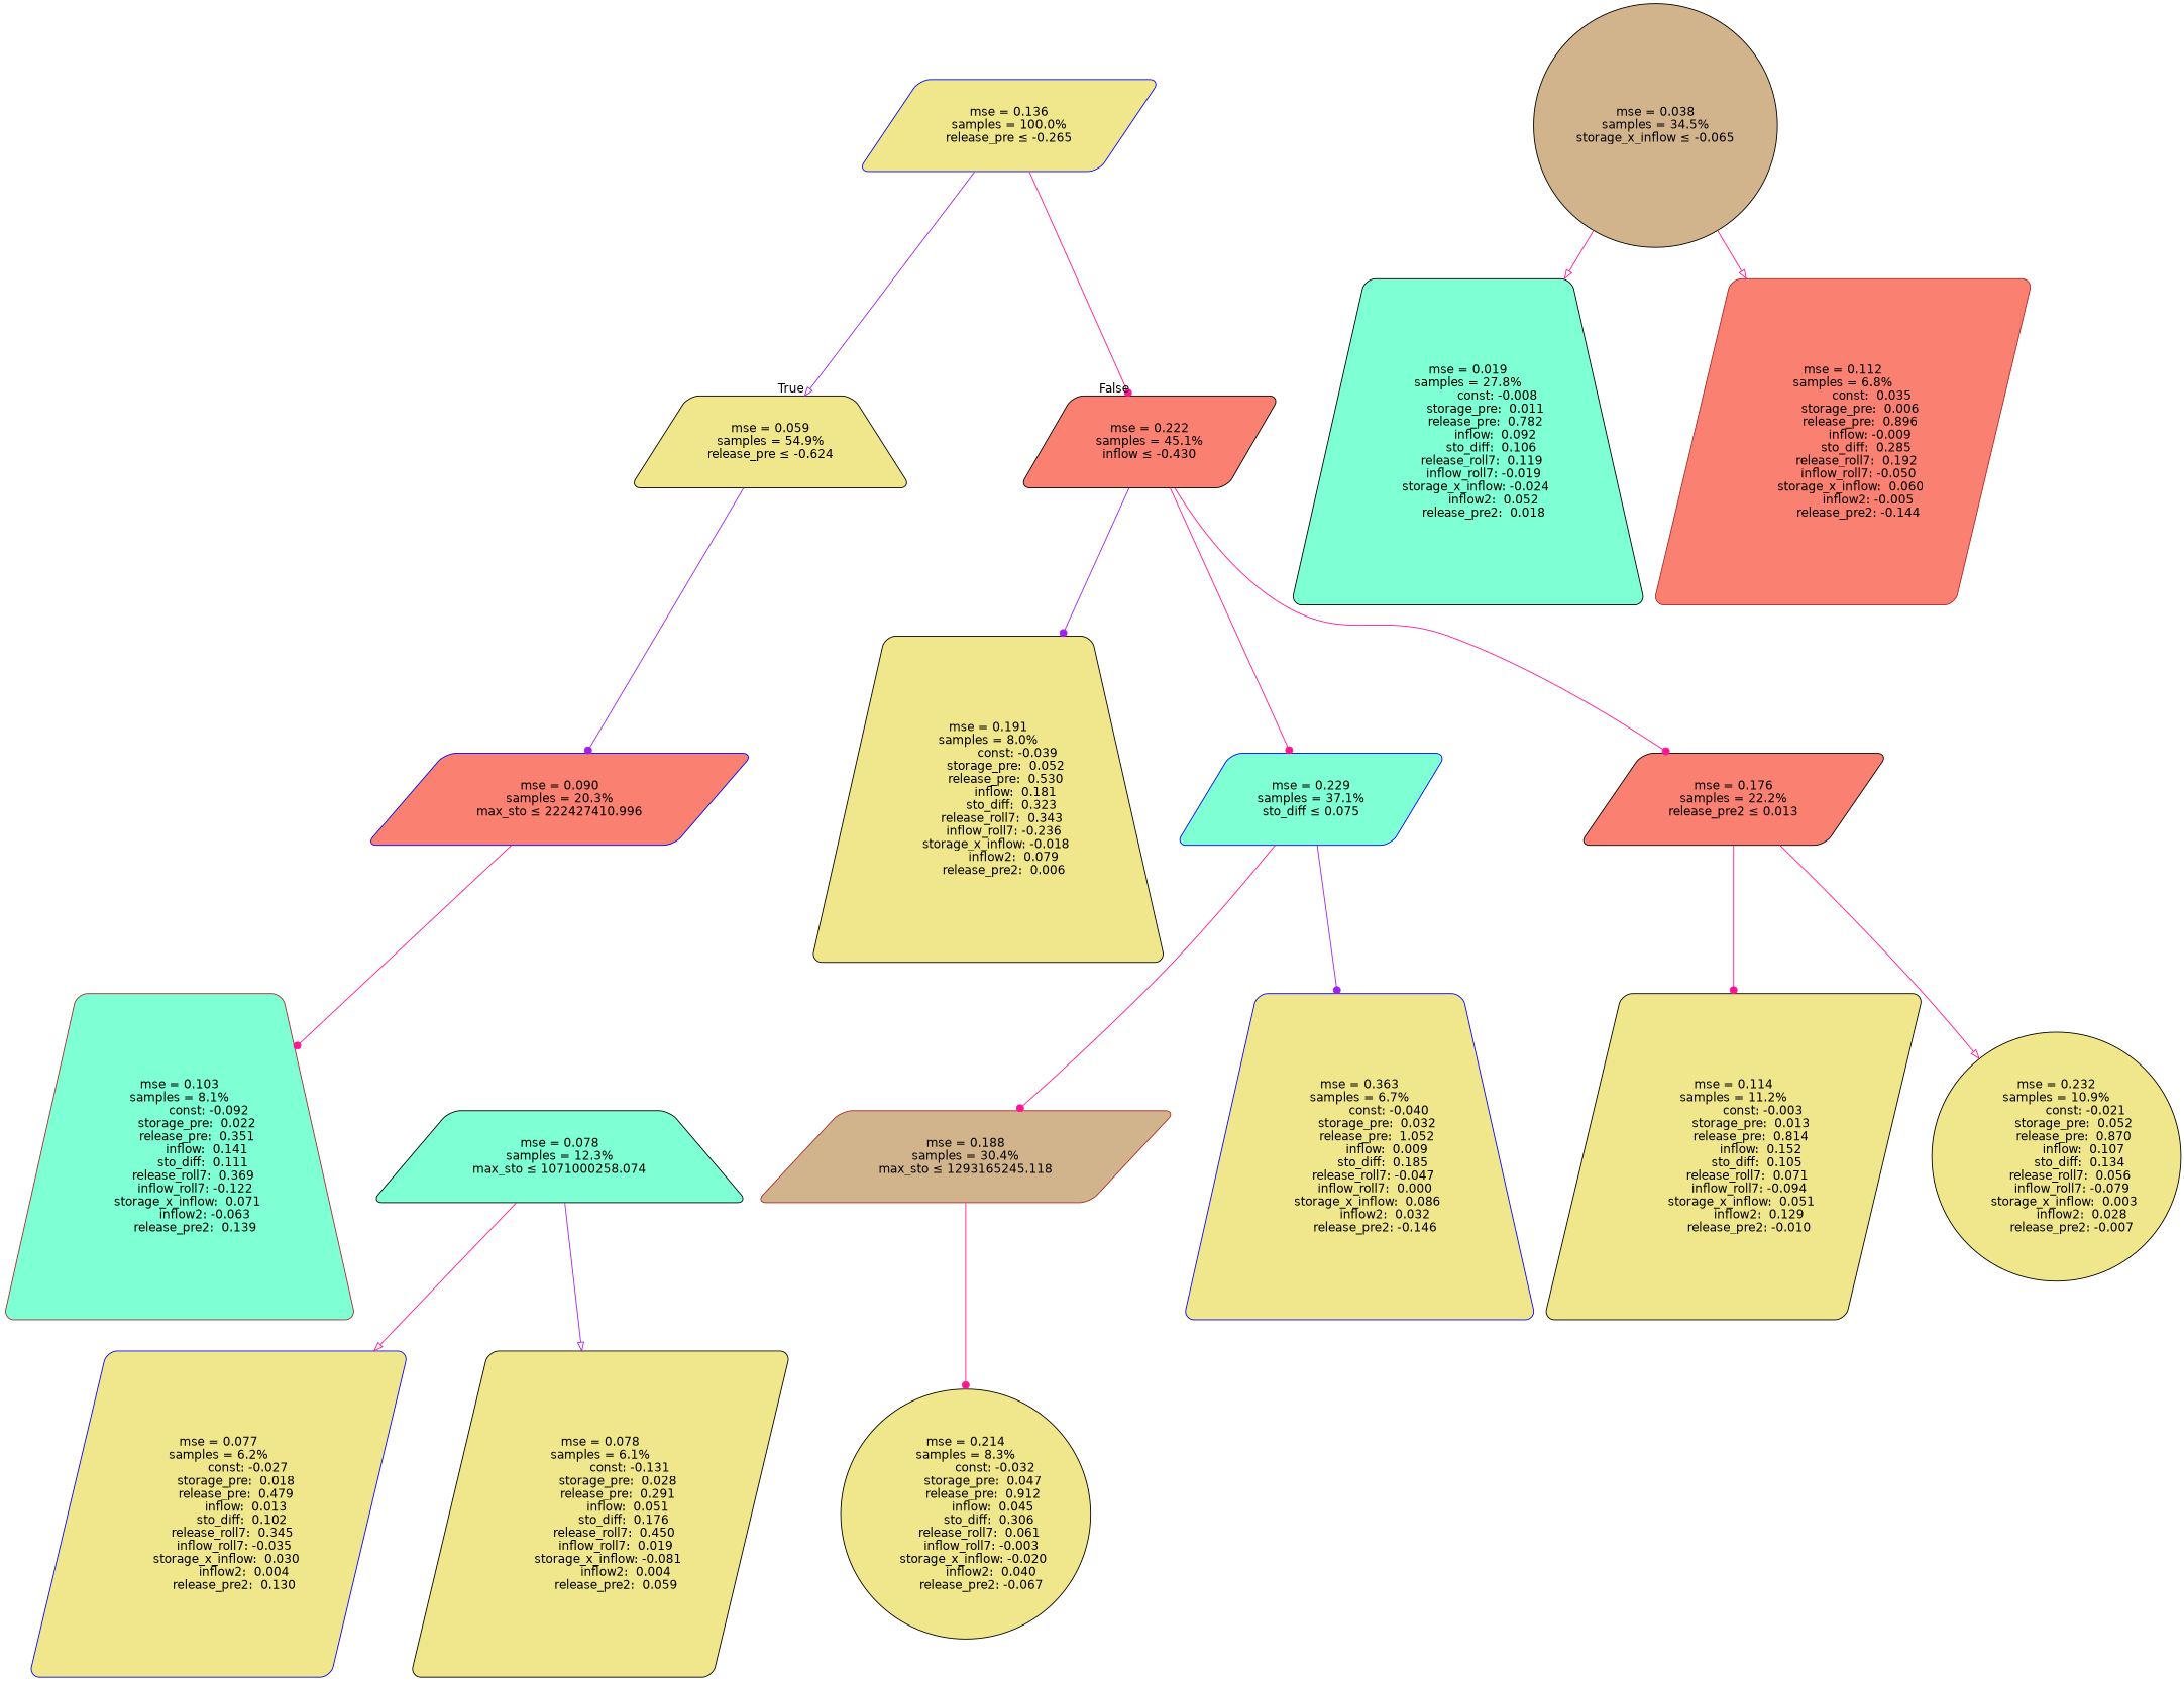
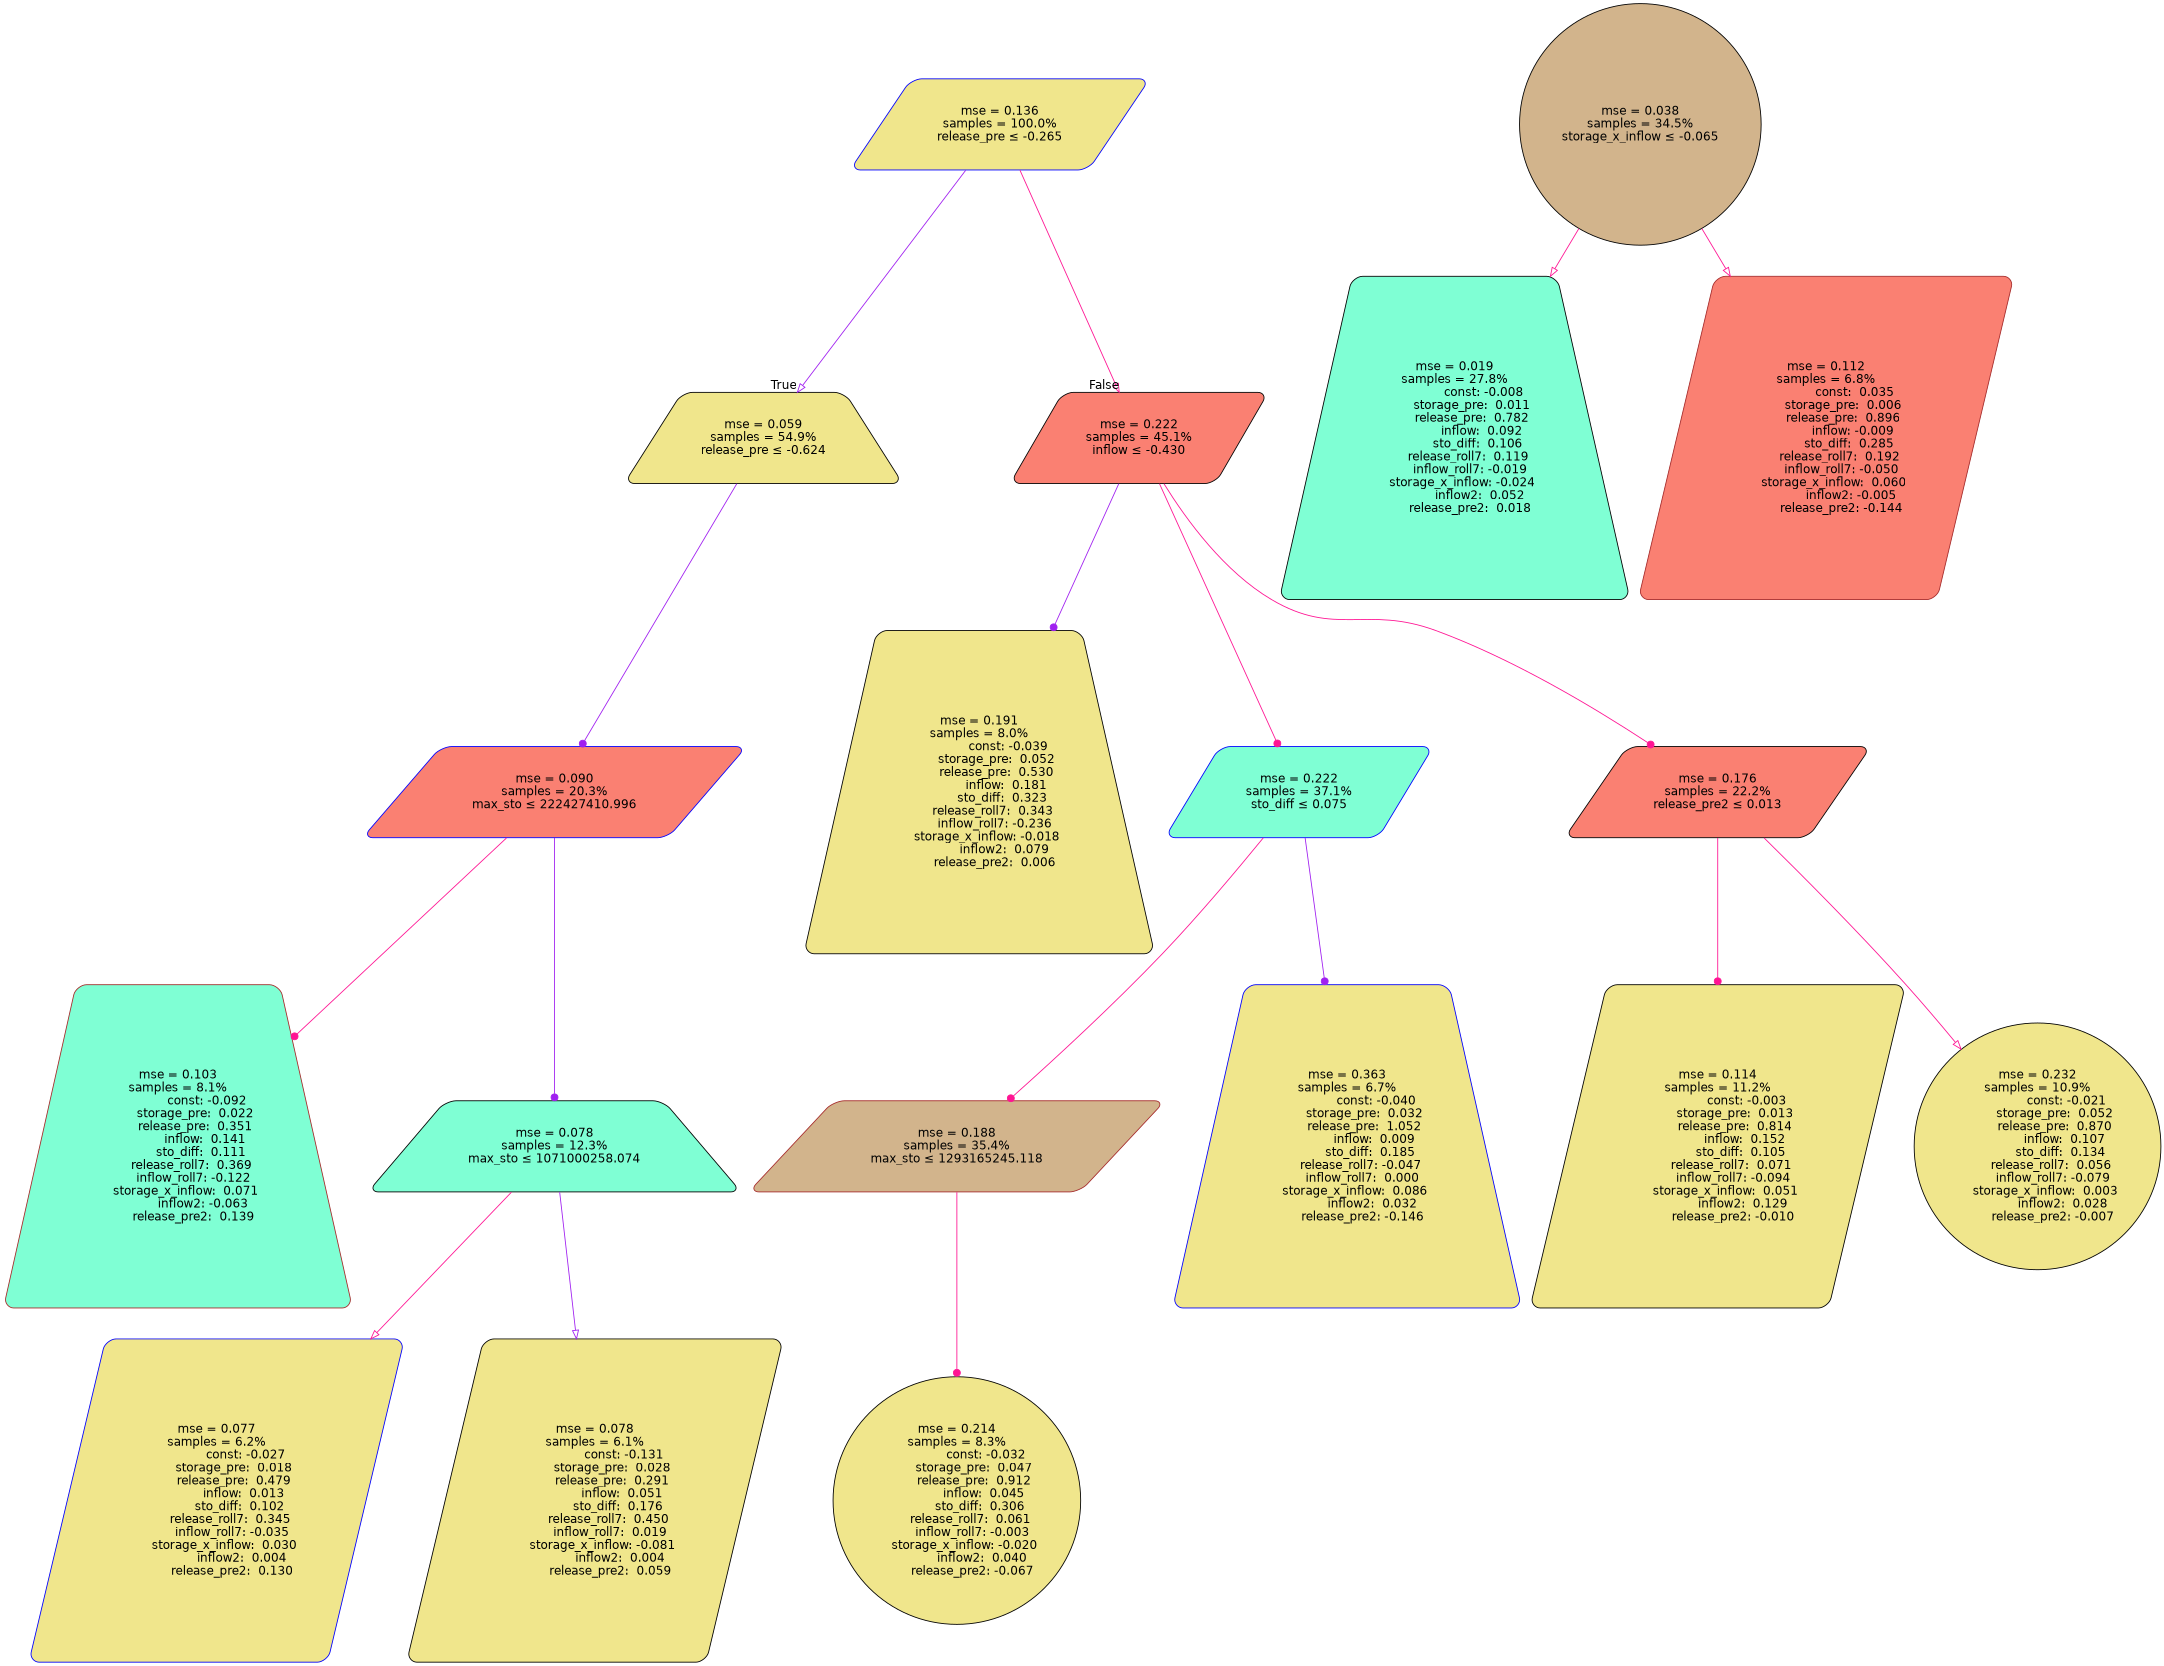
  digraph {
    node [color=black fillcolor=khaki fontname=helvetica shape=parallelogram style="filled, rounded"]
    edge [arrowhead=dot color=deeppink fontname=helvetica]
    n1 [color=blue label="mse = 0.136\nsamples = 100.0%\nrelease_pre &le; -0.265"]
    n2 [label="mse = 0.059\nsamples = 54.9%\nrelease_pre &le; -0.624" shape=trapezium]
    n3 [fillcolor=salmon label="mse = 0.222\nsamples = 45.1%\ninflow &le; -0.430"]
    n4 [color=blue fillcolor=salmon label="mse = 0.090\nsamples = 20.3%\nmax_sto &le; 222427410.996"]
    n5 [label="mse = 0.191\nsamples = 8.0%\n               const: -0.039\n         storage_pre:  0.052\n         release_pre:  0.530\n              inflow:  0.181\n            sto_diff:  0.323\n       release_roll7:  0.343\n        inflow_roll7: -0.236\n    storage_x_inflow: -0.018\n             inflow2:  0.079\n        release_pre2:  0.006" shape=trapezium]
-   n6 [color=blue fillcolor=aquamarine label="mse = 0.229\nsamples = 37.1%\nsto_diff &le; 0.075"]
+   n6 [color=blue fillcolor=aquamarine label="mse = 0.222\nsamples = 37.1%\nsto_diff &le; 0.075"]
    n7 [fillcolor=salmon label="mse = 0.176\nsamples = 22.2%\nrelease_pre2 &le; 0.013"]
    n8 [color=brown fillcolor=aquamarine label="mse = 0.103\nsamples = 8.1%\n               const: -0.092\n         storage_pre:  0.022\n         release_pre:  0.351\n              inflow:  0.141\n            sto_diff:  0.111\n       release_roll7:  0.369\n        inflow_roll7: -0.122\n    storage_x_inflow:  0.071\n             inflow2: -0.063\n        release_pre2:  0.139" shape=trapezium]
    n9 [fillcolor=aquamarine label="mse = 0.078\nsamples = 12.3%\nmax_sto &le; 1071000258.074" shape=trapezium]
    n10 [fillcolor=tan label="mse = 0.038\nsamples = 34.5%\nstorage_x_inflow &le; -0.065" shape=circle]
    n11 [fillcolor=aquamarine label="mse = 0.019\nsamples = 27.8%\n               const: -0.008\n         storage_pre:  0.011\n         release_pre:  0.782\n              inflow:  0.092\n            sto_diff:  0.106\n       release_roll7:  0.119\n        inflow_roll7: -0.019\n    storage_x_inflow: -0.024\n             inflow2:  0.052\n        release_pre2:  0.018" shape=trapezium]
    n12 [color=brown fillcolor=salmon label="mse = 0.112\nsamples = 6.8%\n               const:  0.035\n         storage_pre:  0.006\n         release_pre:  0.896\n              inflow: -0.009\n            sto_diff:  0.285\n       release_roll7:  0.192\n        inflow_roll7: -0.050\n    storage_x_inflow:  0.060\n             inflow2: -0.005\n        release_pre2: -0.144"]
    n13 [color=blue label="mse = 0.077\nsamples = 6.2%\n               const: -0.027\n         storage_pre:  0.018\n         release_pre:  0.479\n              inflow:  0.013\n            sto_diff:  0.102\n       release_roll7:  0.345\n        inflow_roll7: -0.035\n    storage_x_inflow:  0.030\n             inflow2:  0.004\n        release_pre2:  0.130"]
    n14 [label="mse = 0.078\nsamples = 6.1%\n               const: -0.131\n         storage_pre:  0.028\n         release_pre:  0.291\n              inflow:  0.051\n            sto_diff:  0.176\n       release_roll7:  0.450\n        inflow_roll7:  0.019\n    storage_x_inflow: -0.081\n             inflow2:  0.004\n        release_pre2:  0.059"]
-   n15 [color=brown fillcolor=tan label="mse = 0.188\nsamples = 30.4%\nmax_sto &le; 1293165245.118"]
+   n15 [color=brown fillcolor=tan label="mse = 0.188\nsamples = 35.4%\nmax_sto &le; 1293165245.118"]
    n16 [color=blue label="mse = 0.363\nsamples = 6.7%\n               const: -0.040\n         storage_pre:  0.032\n         release_pre:  1.052\n              inflow:  0.009\n            sto_diff:  0.185\n       release_roll7: -0.047\n        inflow_roll7:  0.000\n    storage_x_inflow:  0.086\n             inflow2:  0.032\n        release_pre2: -0.146" shape=trapezium]
    n17 [label="mse = 0.214\nsamples = 8.3%\n               const: -0.032\n         storage_pre:  0.047\n         release_pre:  0.912\n              inflow:  0.045\n            sto_diff:  0.306\n       release_roll7:  0.061\n        inflow_roll7: -0.003\n    storage_x_inflow: -0.020\n             inflow2:  0.040\n        release_pre2: -0.067" shape=circle]
    n18 [label="mse = 0.114\nsamples = 11.2%\n               const: -0.003\n         storage_pre:  0.013\n         release_pre:  0.814\n              inflow:  0.152\n            sto_diff:  0.105\n       release_roll7:  0.071\n        inflow_roll7: -0.094\n    storage_x_inflow:  0.051\n             inflow2:  0.129\n        release_pre2: -0.010"]
    n19 [label="mse = 0.232\nsamples = 10.9%\n               const: -0.021\n         storage_pre:  0.052\n         release_pre:  0.870\n              inflow:  0.107\n            sto_diff:  0.134\n       release_roll7:  0.056\n        inflow_roll7: -0.079\n    storage_x_inflow:  0.003\n             inflow2:  0.028\n        release_pre2: -0.007" shape=circle]
    n1 -> n2 [arrowhead=onormal color=purple headlabel=True labelangle=45 labeldistance=2.5]
-   n1 -> n3 [headlabel=False labelangle=-45 labeldistance=2.5]
+   n1 -> n3 [arrowhead=onormal headlabel=False labelangle=-45 labeldistance=2.5]
    n2 -> n4 [color=purple]
    n3 -> n5 [color=purple]
    n3 -> n6
    n3 -> n7
    n4 -> n8
+   n4 -> n9 [color=purple]
    n6 -> n15
    n6 -> n16 [color=purple]
    n7 -> n18
    n7 -> n19 [arrowhead=onormal]
    n9 -> n13 [arrowhead=onormal]
    n9 -> n14 [arrowhead=onormal color=purple]
    n10 -> n11 [arrowhead=onormal]
    n10 -> n12 [arrowhead=onormal]
    n15 -> n17
  }
